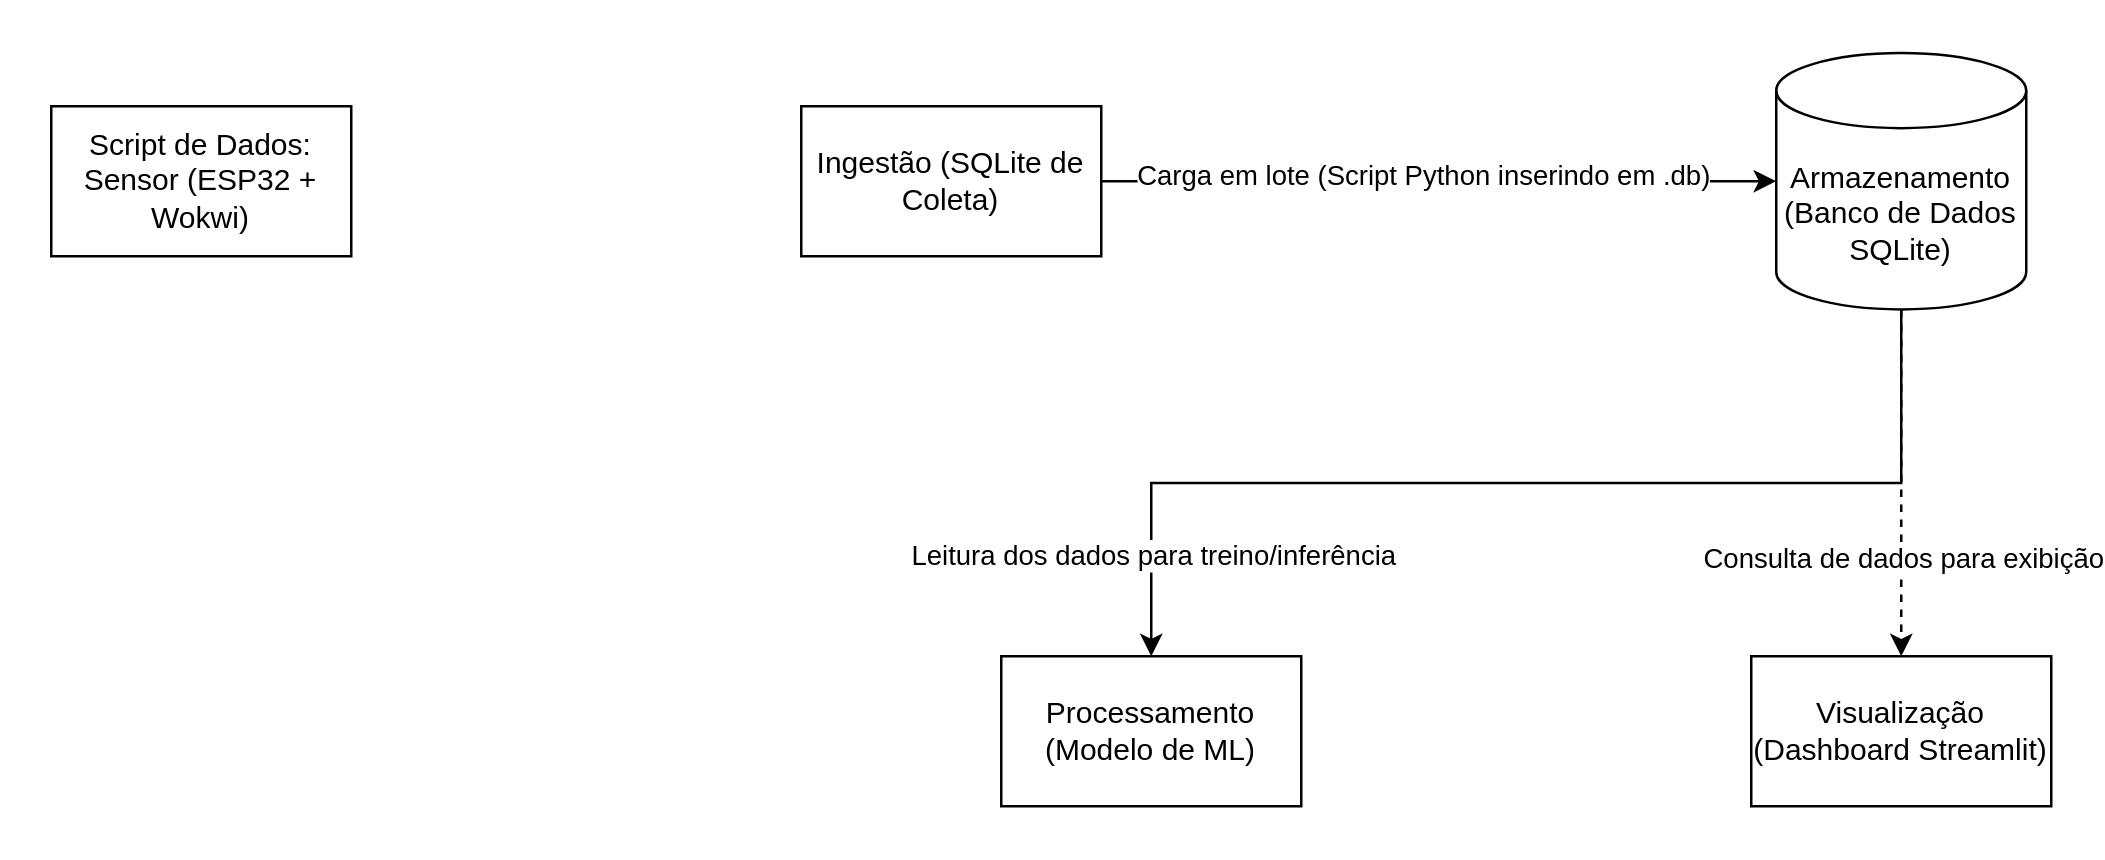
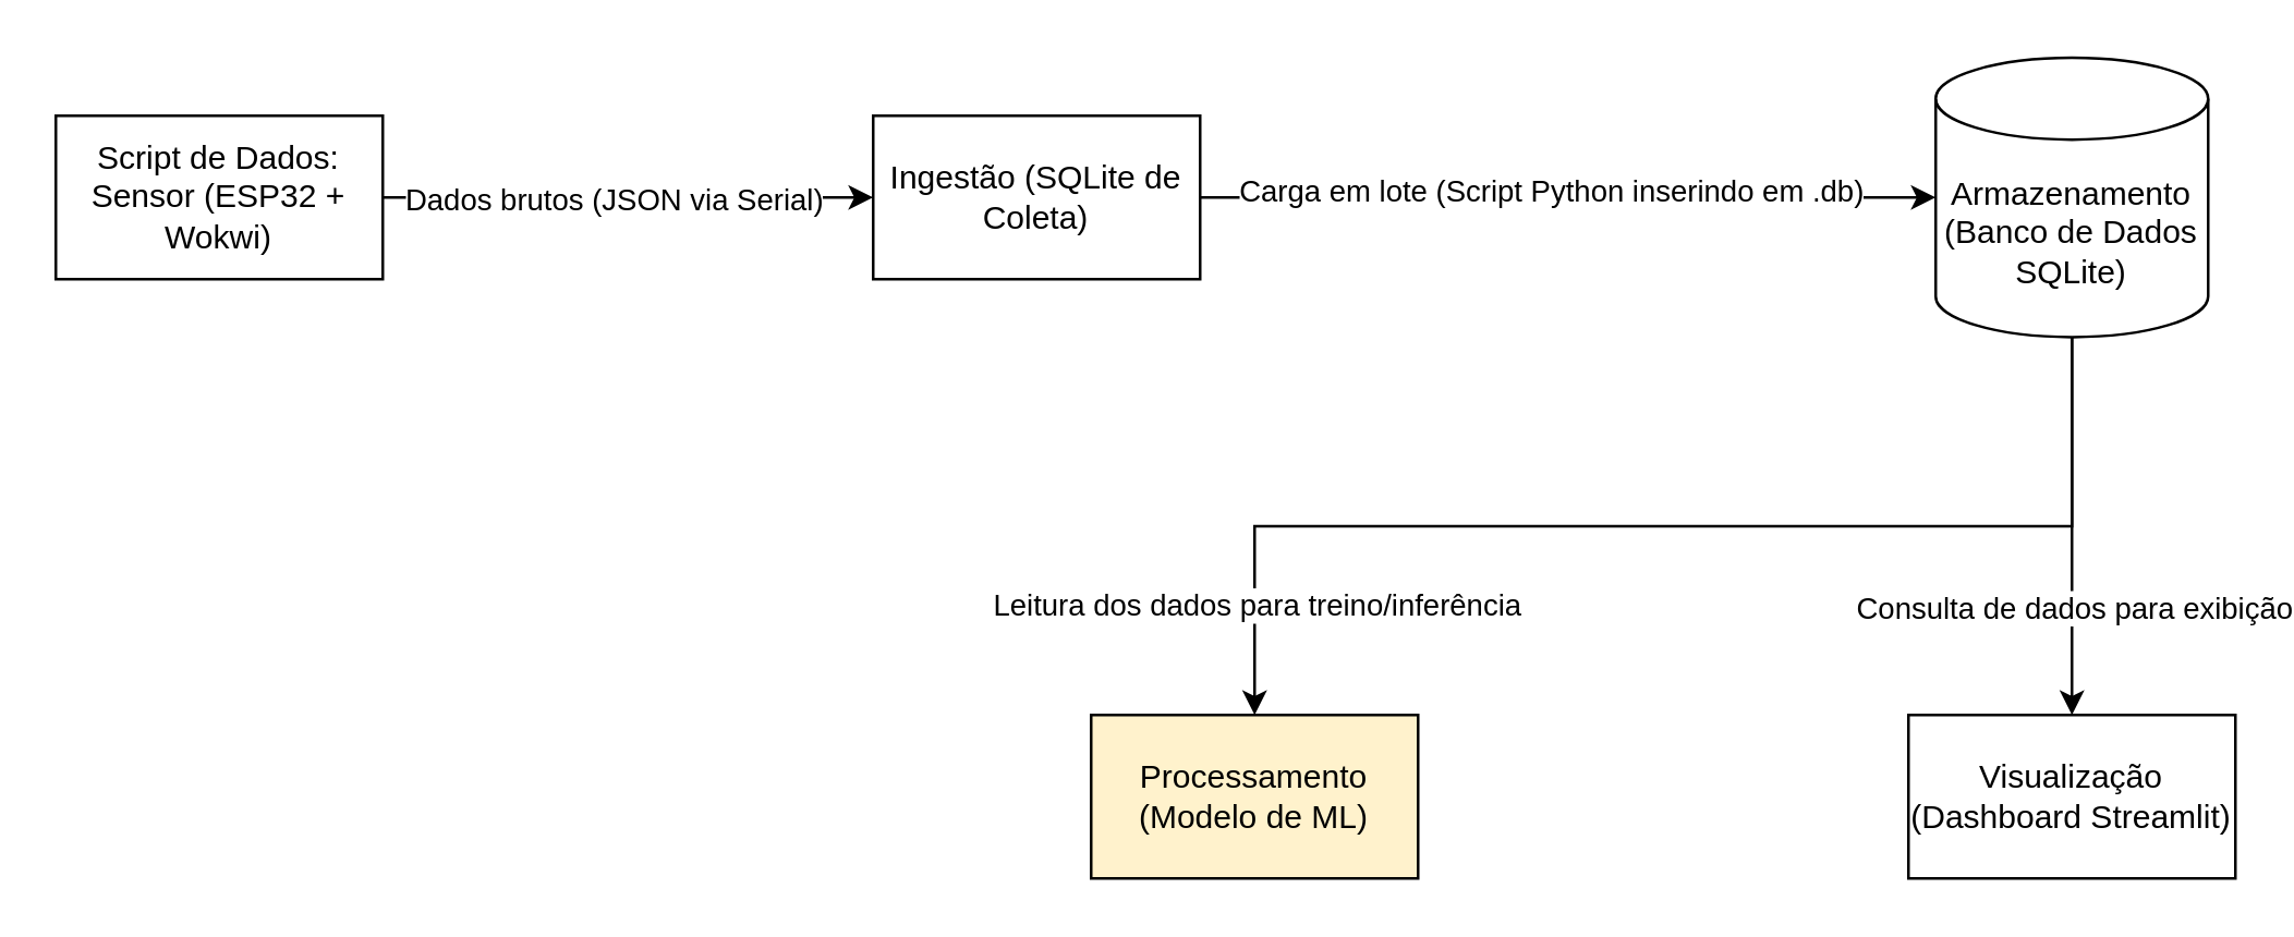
  <mxCell id="0" />
  <mxCell id="1" parent="0" />
+ <mxCell id="2" style="edgeStyle=orthogonalEdgeStyle;rounded=0;orthogonalLoop=1;jettySize=auto;html=1;exitX=1;exitY=0.5;exitDx=0;exitDy=0;" edge="1" parent="1" source="4" target="5"><mxGeometry relative="1" as="geometry" /></mxCell>
+ <mxCell id="3" value="Dados brutos (JSON via Serial)" style="edgeLabel;html=1;align=center;verticalAlign=middle;resizable=0;points=[];" vertex="1" connectable="0" parent="2"><mxGeometry x="-0.067" relative="1" as="geometry"><mxPoint as="offset" /></mxGeometry></mxCell>
  <mxCell id="4" value="Script de Dados: Sensor (ESP32 + Wokwi)" style="rounded=0;whiteSpace=wrap;html=1;" vertex="1" parent="1"><mxGeometry x="20" y="42" width="120" height="60" as="geometry" /></mxCell>
  <mxCell id="5" value="Ingestão (SQLite de Coleta)" style="rounded=0;whiteSpace=wrap;html=1;" vertex="1" parent="1"><mxGeometry x="320" y="42" width="120" height="60" as="geometry" /></mxCell>
  <mxCell id="6" style="edgeStyle=orthogonalEdgeStyle;rounded=0;orthogonalLoop=1;jettySize=auto;html=1;exitX=0.5;exitY=1;exitDx=0;exitDy=0;exitPerimeter=0;entryX=0.5;entryY=0;entryDx=0;entryDy=0;" edge="1" parent="1" source="10" target="11"><mxGeometry relative="1" as="geometry" /></mxCell>
  <mxCell id="7" value="Leitura dos dados para treino/inferência" style="edgeLabel;html=1;align=center;verticalAlign=middle;resizable=0;points=[];" vertex="1" connectable="0" parent="6"><mxGeometry x="0.206" relative="1" as="geometry"><mxPoint x="-104" y="29" as="offset" /></mxGeometry></mxCell>
- <mxCell id="8" style="edgeStyle=orthogonalEdgeStyle;rounded=0;orthogonalLoop=1;jettySize=auto;html=1;exitX=0.5;exitY=1;exitDx=0;exitDy=0;exitPerimeter=0;entryX=0.5;entryY=0;entryDx=0;entryDy=0;dashed=1;" edge="1" parent="1" source="10" target="12"><mxGeometry relative="1" as="geometry" /></mxCell>
+ <mxCell id="8" style="edgeStyle=orthogonalEdgeStyle;rounded=0;orthogonalLoop=1;jettySize=auto;html=1;exitX=0.5;exitY=1;exitDx=0;exitDy=0;exitPerimeter=0;entryX=0.5;entryY=0;entryDx=0;entryDy=0;" edge="1" parent="1" source="10" target="12"><mxGeometry relative="1" as="geometry" /></mxCell>
  <mxCell id="9" value="Consulta de dados para exibição" style="edgeLabel;html=1;align=center;verticalAlign=middle;resizable=0;points=[];" vertex="1" connectable="0" parent="8"><mxGeometry x="0.302" y="-3" relative="1" as="geometry"><mxPoint x="3" y="9" as="offset" /></mxGeometry></mxCell>
  <mxCell id="10" value="Armazenamento (Banco de Dados SQLite)" style="shape=cylinder3;whiteSpace=wrap;boundedLbl=1;backgroundOutline=1;size=15;html=1;" vertex="1" parent="1"><mxGeometry x="710" y="20.75" width="100" height="102.5" as="geometry" /></mxCell>
- <mxCell id="11" value="Processamento (Modelo de ML)" style="rounded=0;whiteSpace=wrap;html=1;" vertex="1" parent="1"><mxGeometry x="400" y="262" width="120" height="60" as="geometry" /></mxCell>
+ <mxCell id="11" value="Processamento (Modelo de ML)" style="rounded=0;whiteSpace=wrap;html=1;fillColor=#fff2cc;" vertex="1" parent="1"><mxGeometry x="400" y="262" width="120" height="60" as="geometry" /></mxCell>
  <mxCell id="12" value="Visualização (Dashboard Streamlit)" style="rounded=0;gradientColor=none;align=center;fontStyle=0;fontSize=12;labelBorderColor=none;labelBackgroundColor=none;textShadow=0;whiteSpace=wrap;html=1;" vertex="1" parent="1"><mxGeometry x="700" y="262" width="120" height="60" as="geometry" /></mxCell>
  <mxCell id="13" style="edgeStyle=orthogonalEdgeStyle;rounded=0;orthogonalLoop=1;jettySize=auto;html=1;exitX=1;exitY=0.5;exitDx=0;exitDy=0;entryX=0;entryY=0.5;entryDx=0;entryDy=0;entryPerimeter=0;" edge="1" parent="1" source="5" target="10"><mxGeometry relative="1" as="geometry" /></mxCell>
  <mxCell id="14" value="Carga em lote (Script Python inserindo em .db)" style="edgeLabel;html=1;align=center;verticalAlign=middle;resizable=0;points=[];" vertex="1" connectable="0" parent="13"><mxGeometry x="-0.052" y="3" relative="1" as="geometry"><mxPoint as="offset" /></mxGeometry></mxCell>
